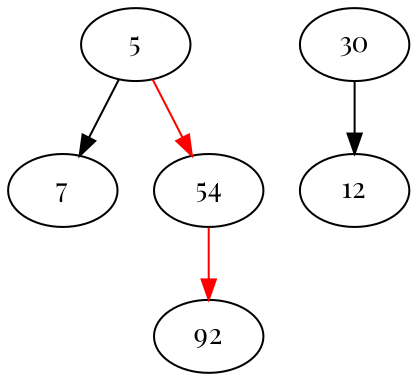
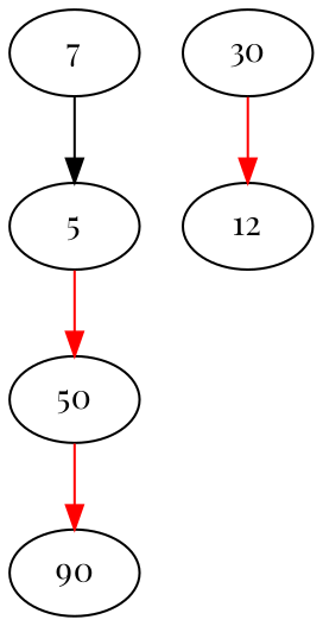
  digraph {
    fontname="Playfair Display"
    node [fontname="Playfair Display"]
    edge [fontname="Playfair Display"]
    n1 [label=7]
    n2 [label=5]
    n3 [label=30]
    n4 [label=12]
-   n5 [label=54]
-   n6 [label=92]
-   n2 -> n1
+   n5 [label=50]
+   n6 [label=90]
+   n1 -> n2
    n2 -> n5 [color=red]
-   n3 -> n4
+   n3 -> n4 [color=red]
    n5 -> n6 [color=red]
  }
